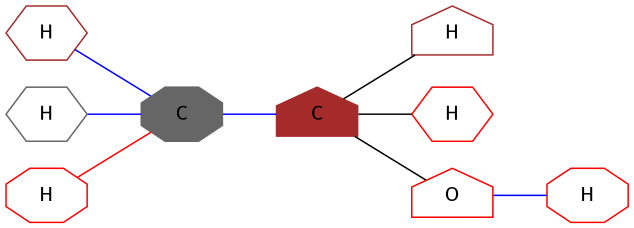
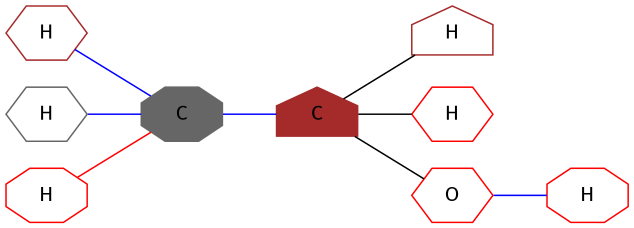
  graph {
    rankdir=LR
    fontname="Fira Sans"
    node [shape=hexagon color=red fontname="Fira Sans"]
    edge [color=blue fontname="Fira Sans"]
    n1 [label=H color=brown]
    n2 [label=H color=gray40]
    n3 [label=H shape=octagon]
    n4 [label=H shape=house color=brown]
    n5 [label=H]
    n6 [label=C shape=octagon style=filled color=gray40]
    n7 [label=C shape=house style=filled color=brown]
-   n8 [label=O shape=house]
+   n8 [label=O]
    n9 [label=H shape=octagon]
    subgraph sub_1 {
      rank=same
      n1
      n2
      n3
    }
    subgraph sub_2 {
      rank=same
      n4
      n5
    }
    n1 -- n6
    n6 -- n2
    n6 -- n3 [color=red]
    n6 -- n7
    n7 -- n4 [color=black]
    n7 -- n5 [color=black]
    n7 -- n8 [color=black]
    n8 -- n9
  }
